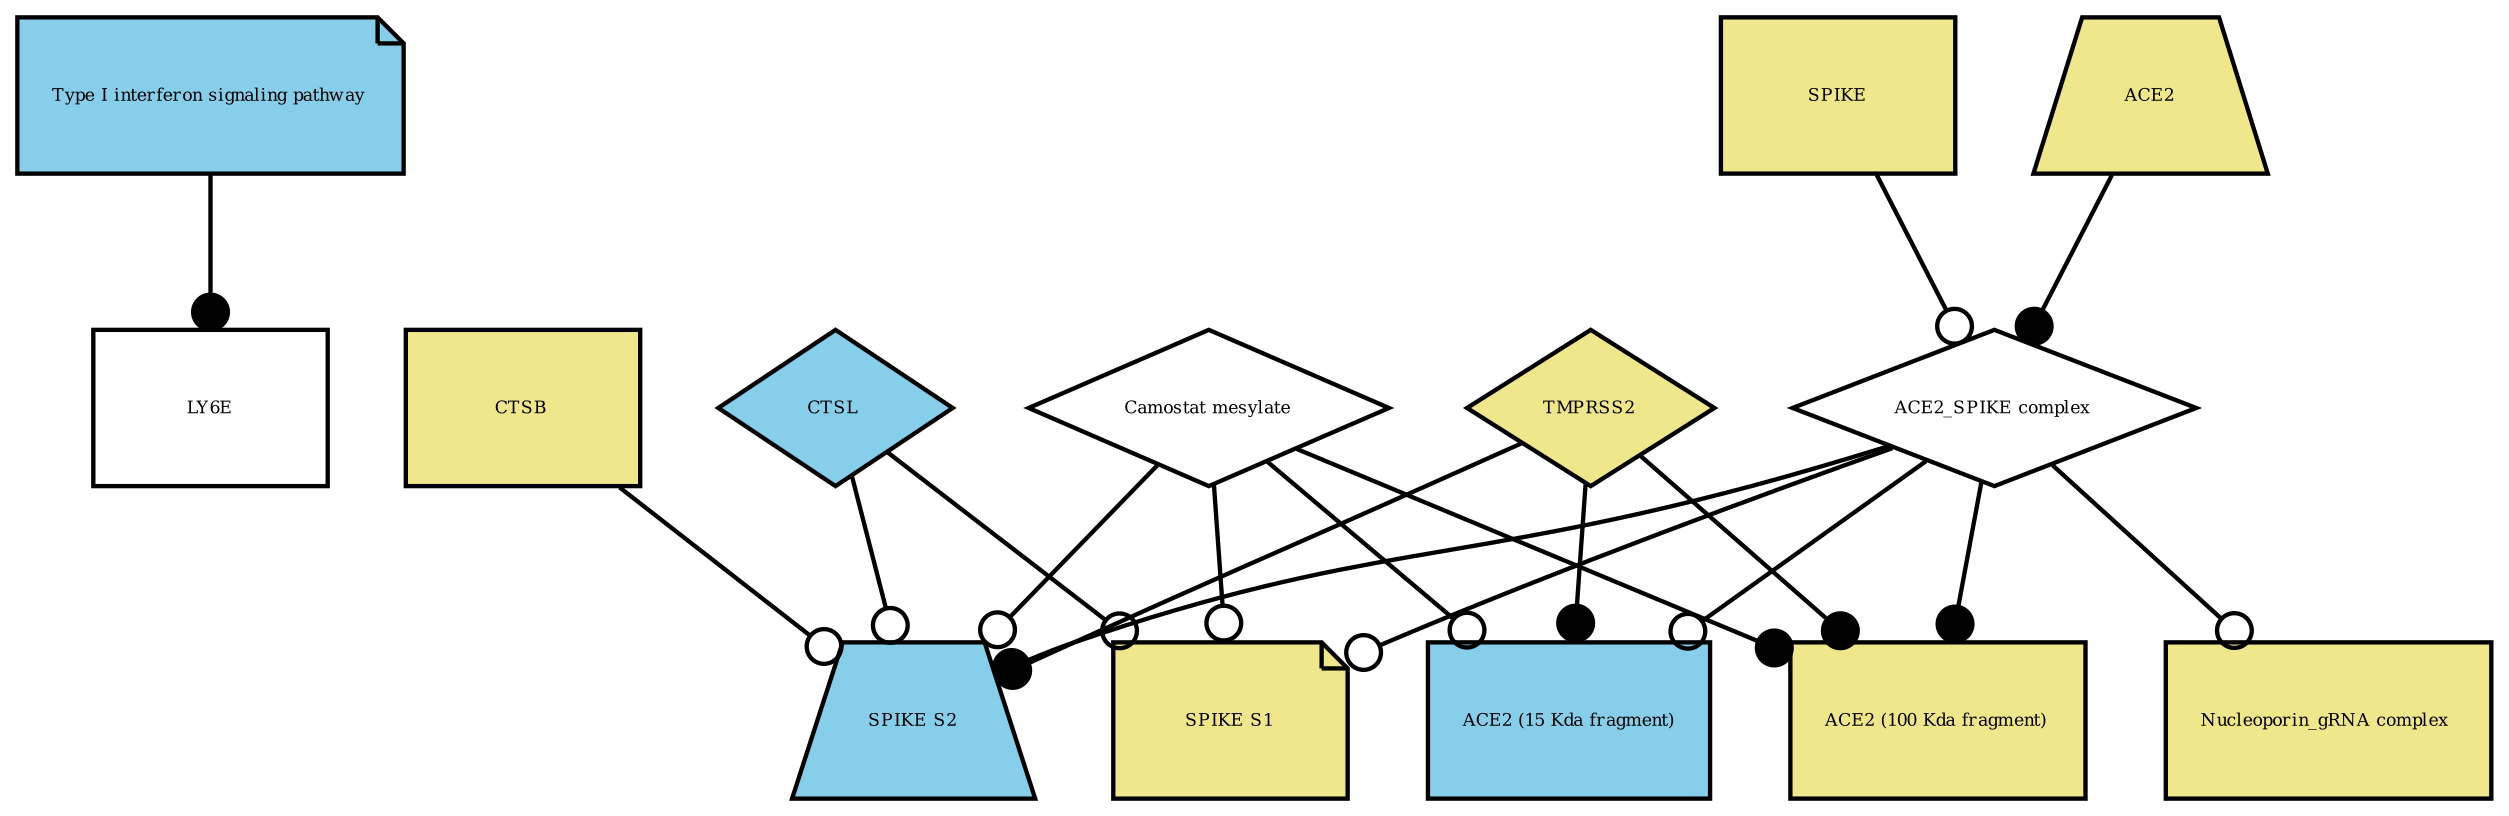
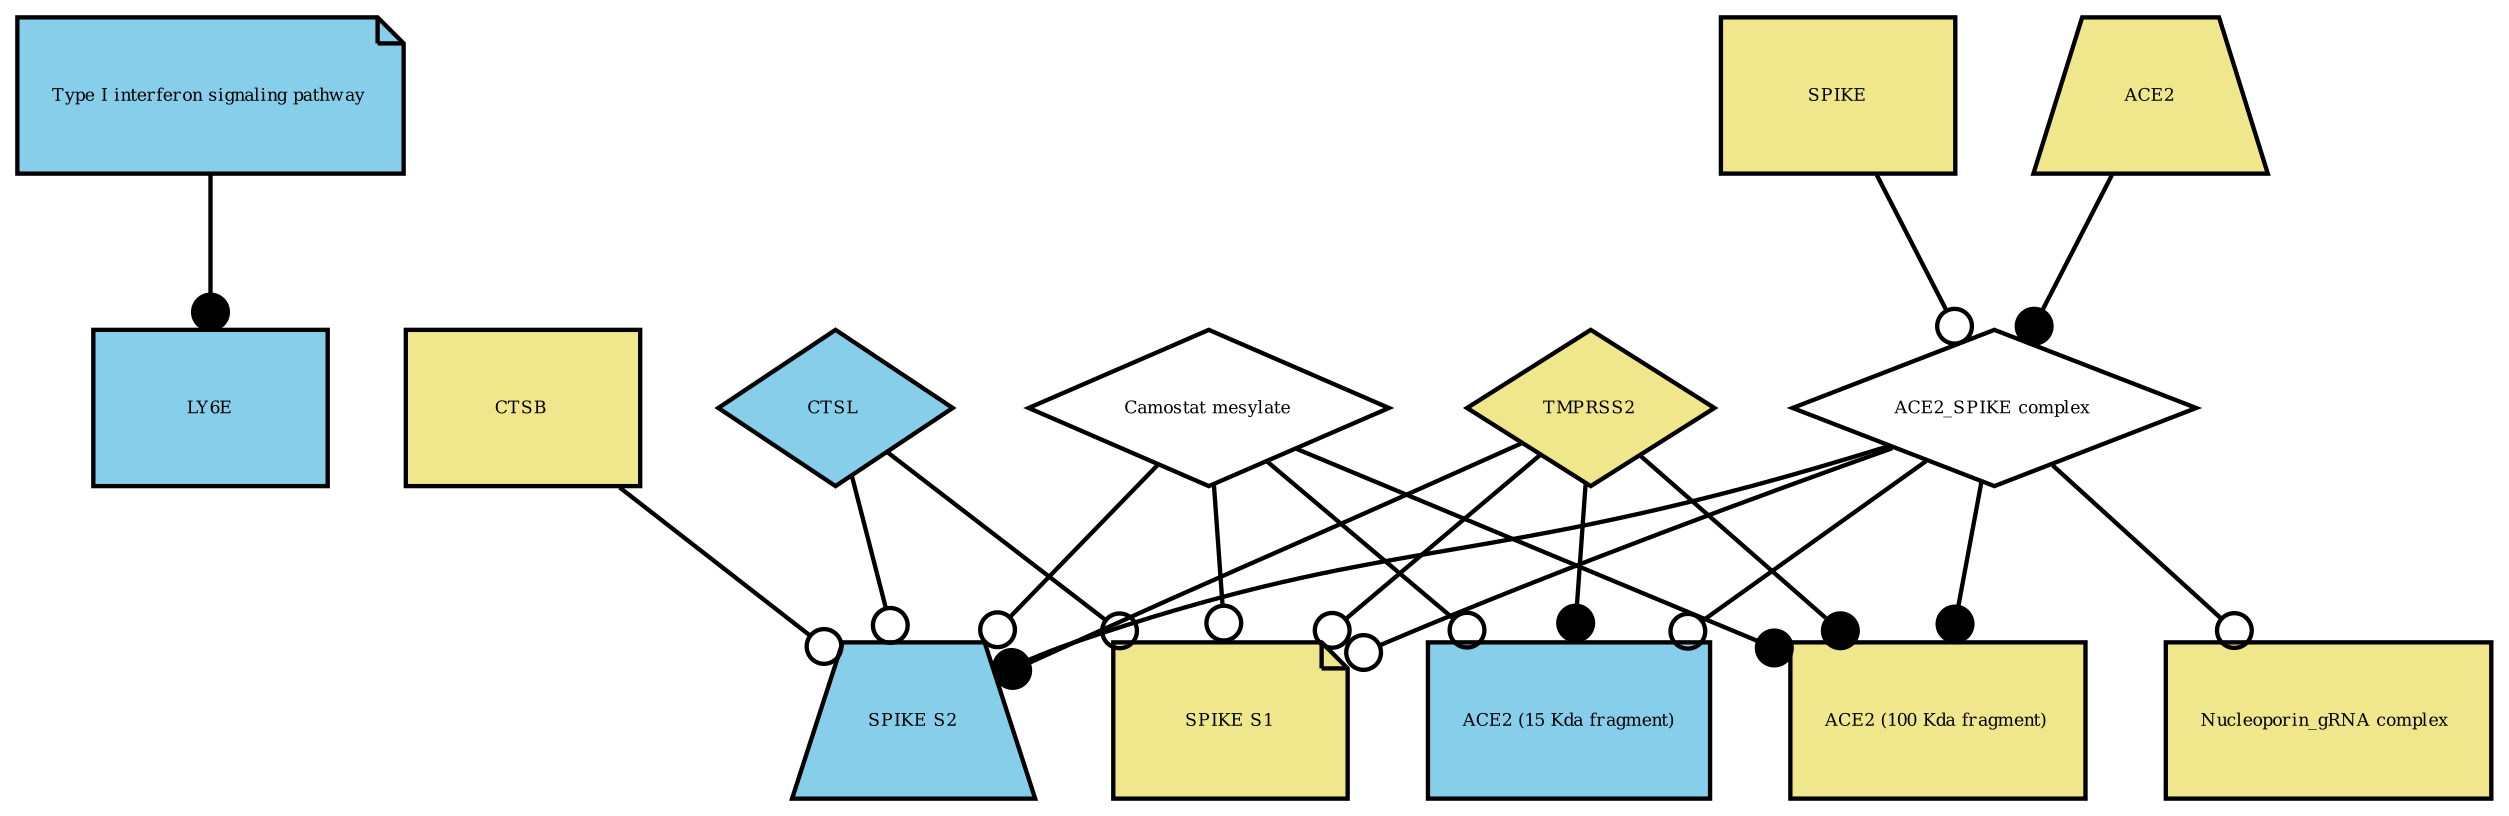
  strict digraph {
    node [bipartite=0 cls=macromolecule fillcolor=khaki fontsize=4 shape=box style=filled]
    edge [arrowhead=odot interaction_type=catalysis annotation="urn_miriam_pubmed_32142651|urn_miriam_pubmed_32094589|urn_miriam_pubmed_24227843"]
    n1 [cls=phenotype fillcolor=skyblue label="Type I interferon signaling pathway" shape=note]
-   n2 [fillcolor=white label=LY6E]
+   n2 [fillcolor=skyblue label=LY6E]
    n3 [label="SPIKE S1" shape=note]
    n4 [cls=complex fillcolor=white label="ACE2_SPIKE complex" shape=diamond]
    n5 [fillcolor=skyblue label="ACE2 (15 Kda fragment)"]
    n6 [fillcolor=skyblue label="SPIKE S2" shape=trapezium]
    n7 [label="ACE2 (100 Kda fragment)"]
    n8 [cls=complex label="Nucleoporin_gRNA complex "]
    n9 [label=TMPRSS2 shape=diamond]
    n10 [fillcolor=skyblue label=CTSL shape=diamond]
    n11 [cls="macromolecule multimer" label=SPIKE]
    n12 [label=CTSB]
    n13 [annotation="urn_miriam_pubchem.compound_2536" cls="simple chemical" fillcolor=white label="Camostat mesylate" shape=diamond]
    n14 [label=ACE2 shape=trapezium]
    n1 -> n2 [arrowhead=dot interaction_type=stimulation annotation=""]
    n4 -> n3 [interaction_type=production annotation=""]
    n4 -> n5 [interaction_type=production annotation=""]
    n4 -> n6 [arrowhead=dot interaction_type=production annotation=""]
    n4 -> n7 [arrowhead=dot interaction_type=production annotation=""]
    n4 -> n8 [annotation="urn_miriam_pubmed_32142651|urn_miriam_pubmed_32094589" interaction_type=stimulation]
+   n9 -> n3
    n9 -> n5 [arrowhead=dot]
    n9 -> n6
    n9 -> n7 [arrowhead=dot]
    n10 -> n3 [annotation=urn_miriam_pubmed_32142651]
    n10 -> n6 [annotation=urn_miriam_pubmed_32142651]
    n11 -> n4 [interaction_type=production annotation=""]
    n12 -> n6 [annotation=urn_miriam_pubmed_32142651]
    n13 -> n3 [interaction_type=inhibition]
    n13 -> n5 [interaction_type=inhibition]
    n13 -> n6 [interaction_type=inhibition]
    n13 -> n7 [arrowhead=dot interaction_type=inhibition]
    n14 -> n4 [arrowhead=dot interaction_type=production annotation=""]
  }
